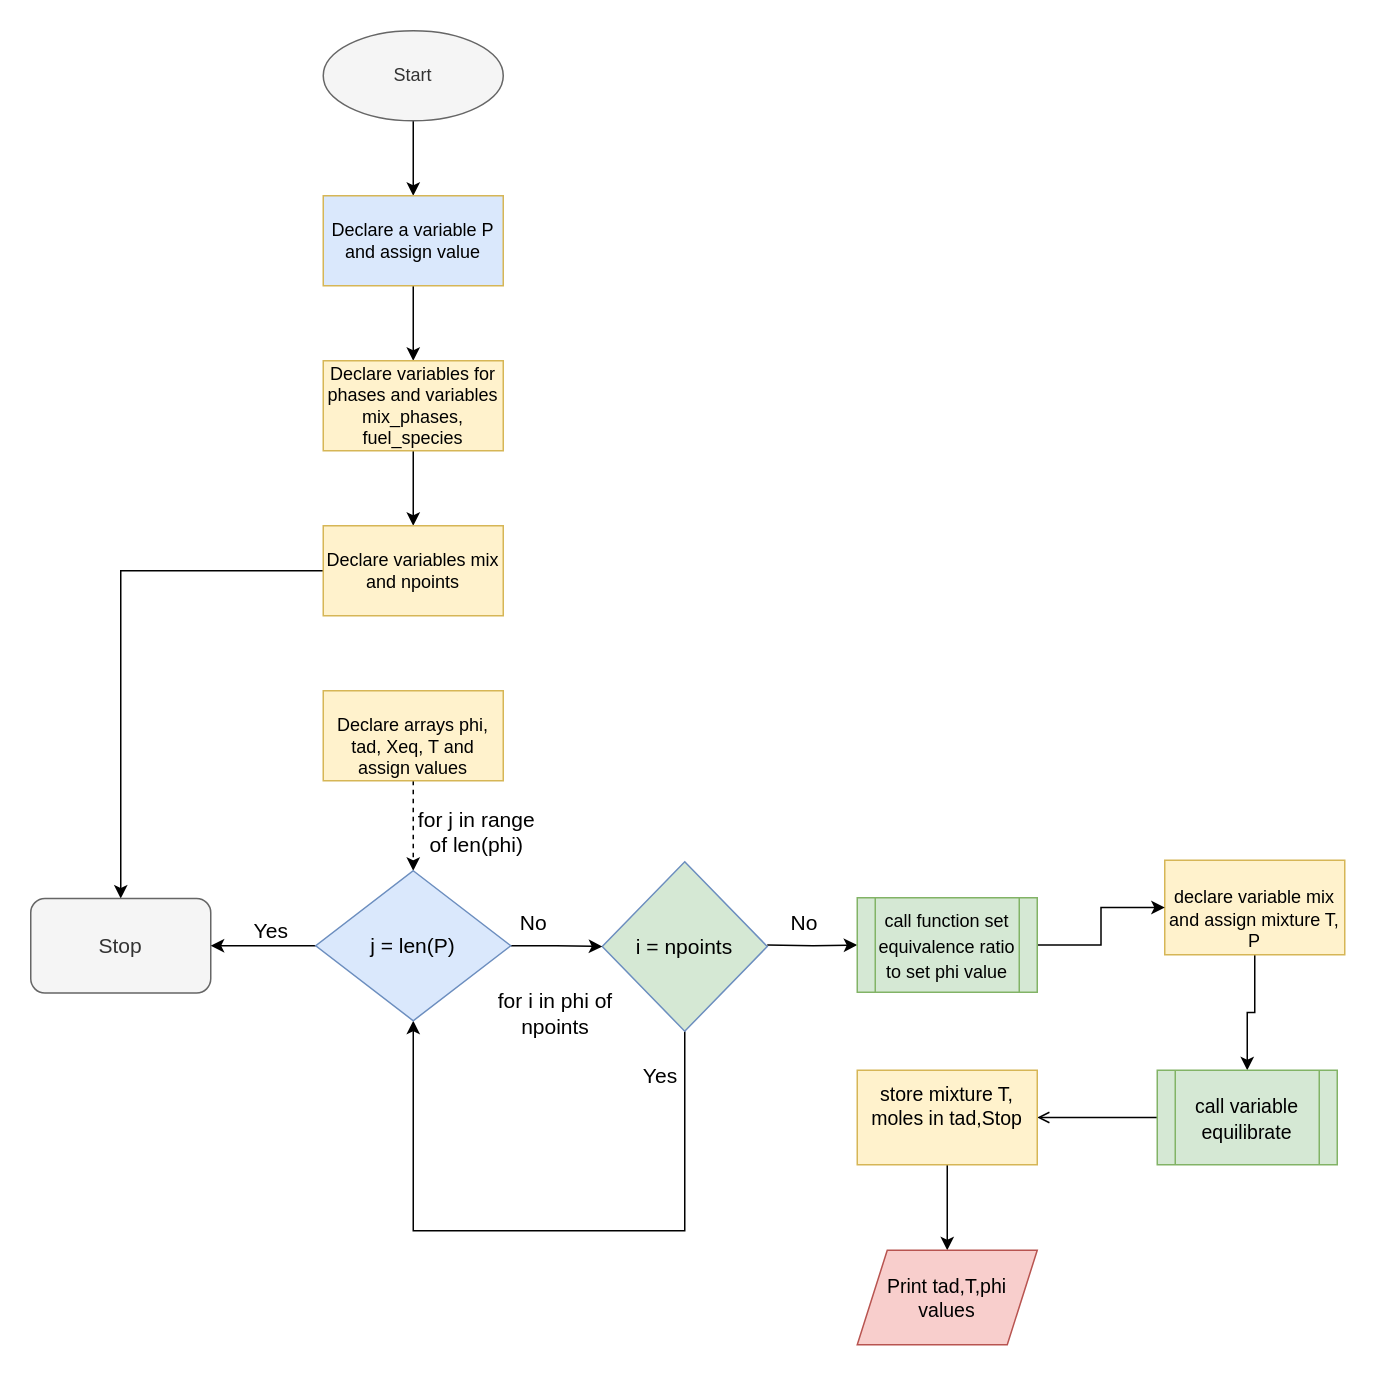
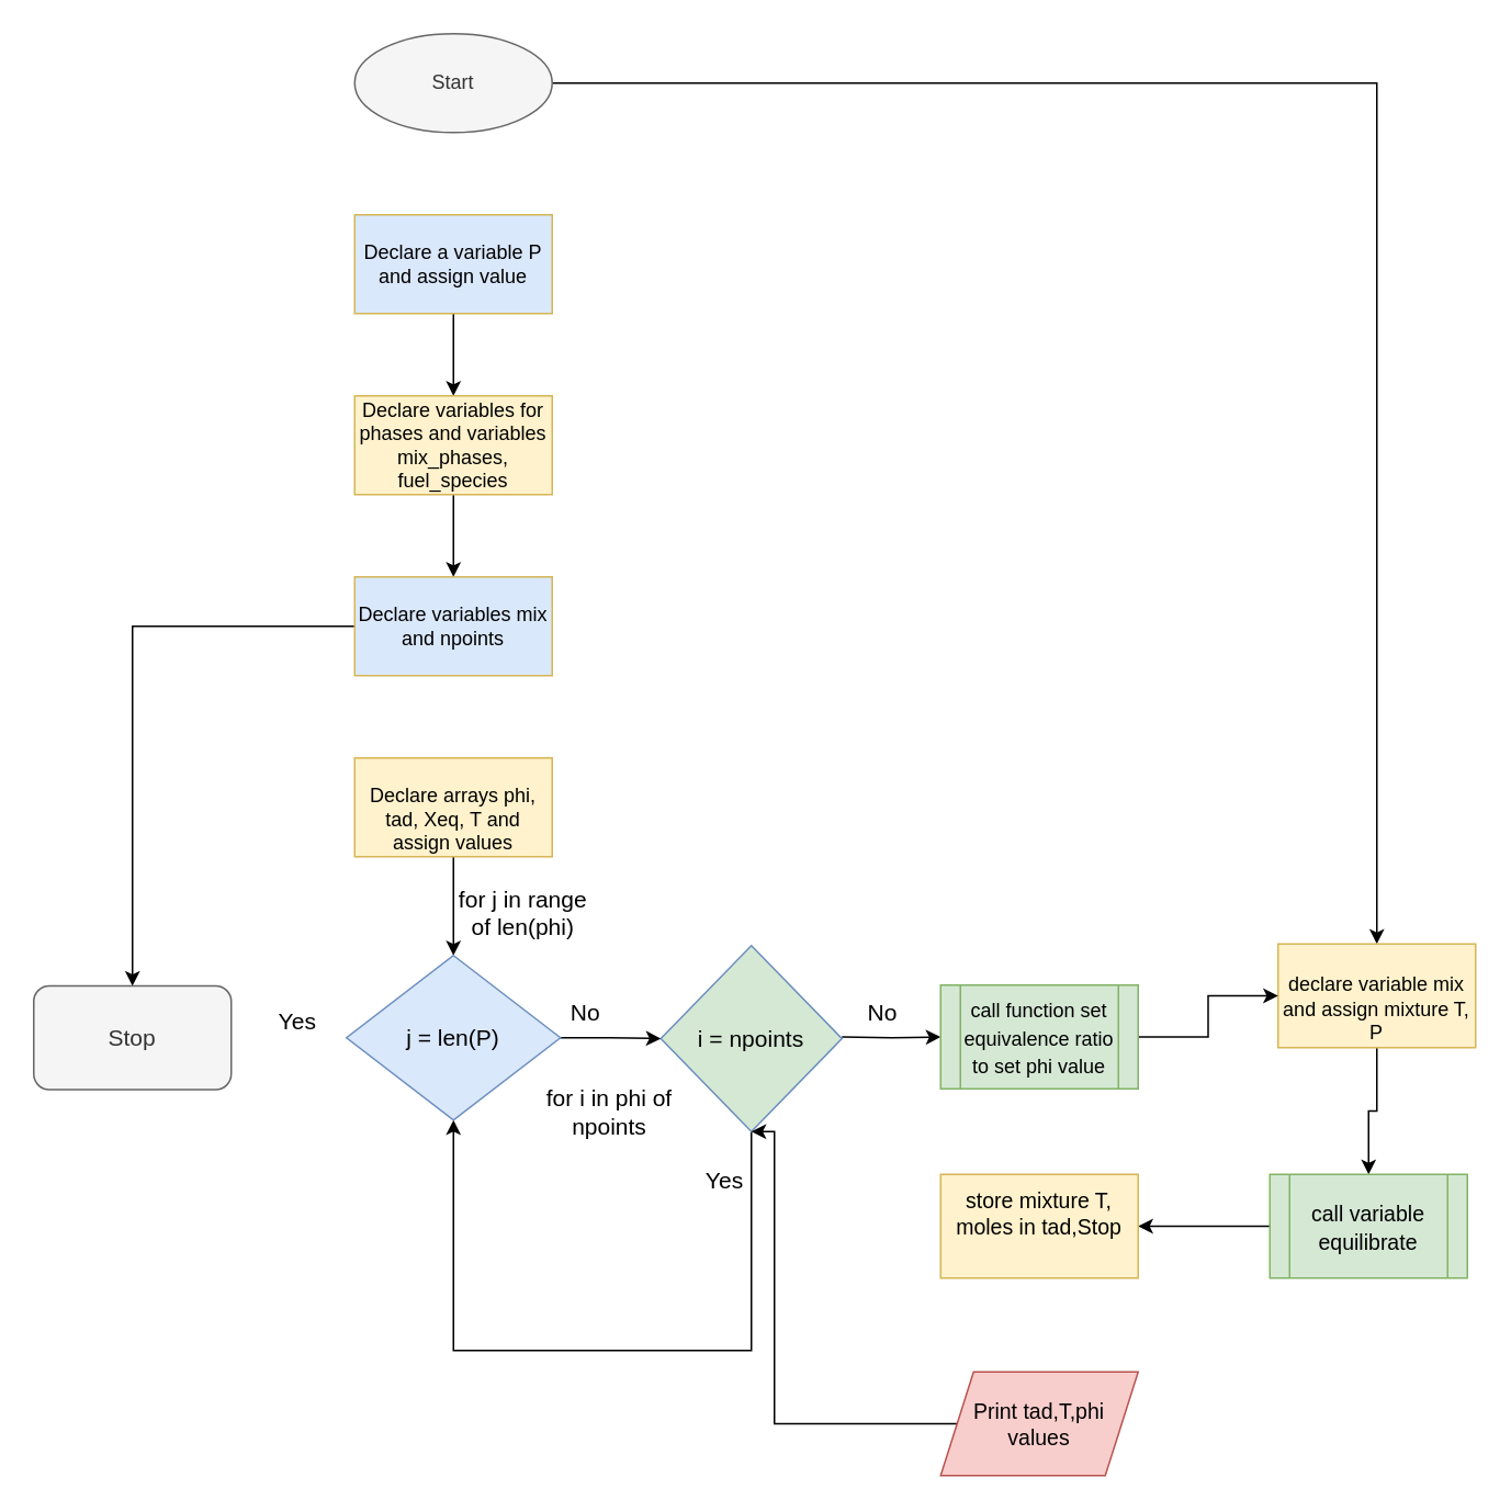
  <mxCell id="0" />
  <mxCell id="1" parent="0" />
- <mxCell id="2" value="" style="edgeStyle=orthogonalEdgeStyle;rounded=0;orthogonalLoop=1;jettySize=auto;html=1;" parent="1" source="3" target="5" edge="1"><mxGeometry relative="1" as="geometry" /></mxCell>
+ <mxCell id="2" value="" style="edgeStyle=orthogonalEdgeStyle;rounded=0;orthogonalLoop=1;jettySize=auto;html=1;" parent="1" source="3" target="17" edge="1"><mxGeometry relative="1" as="geometry" /></mxCell>
  <mxCell id="3" value="Start" style="ellipse;whiteSpace=wrap;html=1;fillColor=#f5f5f5;strokeColor=#666666;fontColor=#333333;" parent="1" vertex="1"><mxGeometry x="215" y="20" width="120" height="60" as="geometry" /></mxCell>
  <mxCell id="4" value="" style="edgeStyle=orthogonalEdgeStyle;rounded=0;orthogonalLoop=1;jettySize=auto;html=1;" parent="1" source="5" target="7" edge="1"><mxGeometry relative="1" as="geometry" /></mxCell>
  <mxCell id="5" value="&lt;div&gt;Declare a variable P and assign value&lt;br&gt;&lt;/div&gt;" style="rounded=0;whiteSpace=wrap;html=1;fillColor=#dae8fc;strokeColor=#d6b656;" parent="1" vertex="1"><mxGeometry x="215" y="130" width="120" height="60" as="geometry" /></mxCell>
  <mxCell id="6" value="" style="edgeStyle=orthogonalEdgeStyle;rounded=0;orthogonalLoop=1;jettySize=auto;html=1;" parent="1" source="7" target="9" edge="1"><mxGeometry relative="1" as="geometry" /></mxCell>
  <mxCell id="7" value="&lt;div&gt;Declare variables for phases and variables&lt;/div&gt;&lt;div&gt;mix_phases, fuel_species &lt;br&gt;&lt;/div&gt;" style="whiteSpace=wrap;html=1;rounded=0;fillColor=#fff2cc;strokeColor=#d6b656;" parent="1" vertex="1"><mxGeometry x="215" y="240" width="120" height="60" as="geometry" /></mxCell>
  <mxCell id="8" value="" style="edgeStyle=orthogonalEdgeStyle;rounded=0;orthogonalLoop=1;jettySize=auto;html=1;" parent="1" source="9" target="23" edge="1"><mxGeometry relative="1" as="geometry" /></mxCell>
- <mxCell id="9" value="Declare variables mix and npoints" style="whiteSpace=wrap;html=1;rounded=0;fillColor=#fff2cc;strokeColor=#d6b656;" parent="1" vertex="1"><mxGeometry x="215" y="350" width="120" height="60" as="geometry" /></mxCell>
- <mxCell id="10" value="" style="edgeStyle=orthogonalEdgeStyle;rounded=0;orthogonalLoop=1;jettySize=auto;html=1;dashed=1;" parent="1" source="11" target="31" edge="1"><mxGeometry relative="1" as="geometry" /></mxCell>
+ <mxCell id="9" value="Declare variables mix and npoints" style="whiteSpace=wrap;html=1;rounded=0;fillColor=#dae8fc;strokeColor=#d6b656;" parent="1" vertex="1"><mxGeometry x="215" y="350" width="120" height="60" as="geometry" /></mxCell>
+ <mxCell id="10" value="" style="edgeStyle=orthogonalEdgeStyle;rounded=0;orthogonalLoop=1;jettySize=auto;html=1;" parent="1" source="11" target="31" edge="1"><mxGeometry relative="1" as="geometry" /></mxCell>
  <mxCell id="11" value="&lt;br&gt;Declare arrays phi, tad, Xeq, T and assign values" style="whiteSpace=wrap;html=1;rounded=0;fillColor=#fff2cc;strokeColor=#d6b656;" parent="1" vertex="1"><mxGeometry x="215" y="460" width="120" height="60" as="geometry" /></mxCell>
  <mxCell id="12" value="" style="edgeStyle=orthogonalEdgeStyle;rounded=0;orthogonalLoop=1;jettySize=auto;html=1;fontSize=14;" parent="1" target="21" edge="1"><mxGeometry relative="1" as="geometry"><mxPoint x="511" y="629.5" as="sourcePoint" /></mxGeometry></mxCell>
  <mxCell id="13" style="edgeStyle=orthogonalEdgeStyle;rounded=0;orthogonalLoop=1;jettySize=auto;html=1;fontSize=14;entryX=0.5;entryY=1;entryDx=0;entryDy=0;" parent="1" source="14" target="31" edge="1"><mxGeometry relative="1" as="geometry"><mxPoint x="280" y="770" as="targetPoint" /><Array as="points"><mxPoint x="456" y="820" /><mxPoint x="275" y="820" /></Array></mxGeometry></mxCell>
  <mxCell id="14" value="&#10;&lt;br style=&quot;font-size: 14px;&quot;&gt;&lt;div style=&quot;font-size: 14px;&quot;&gt;i = npoints&lt;/div&gt;&#10;&#10;" style="rhombus;whiteSpace=wrap;html=1;rounded=0;fontSize=14;fillColor=#d5e8d4;strokeColor=#6c8ebf;" parent="1" vertex="1"><mxGeometry x="401" y="574" width="110" height="113" as="geometry" /></mxCell>
  <mxCell id="15" value="for j in range of len(phi)" style="text;html=1;strokeColor=none;fillColor=none;align=center;verticalAlign=middle;whiteSpace=wrap;rounded=0;fontSize=14;" parent="1" vertex="1"><mxGeometry x="270" y="534" width="95" height="40" as="geometry" /></mxCell>
  <mxCell id="16" value="" style="edgeStyle=orthogonalEdgeStyle;rounded=0;orthogonalLoop=1;jettySize=auto;html=1;fontSize=14;" parent="1" source="17" target="19" edge="1"><mxGeometry relative="1" as="geometry" /></mxCell>
  <mxCell id="17" value="&lt;br&gt;declare variable mix and assign mixture T, P &lt;br&gt;" style="whiteSpace=wrap;html=1;rounded=0;fillColor=#fff2cc;strokeColor=#d6b656;" parent="1" vertex="1"><mxGeometry x="776" y="573" width="120" height="63" as="geometry" /></mxCell>
- <mxCell id="18" value="" style="edgeStyle=orthogonalEdgeStyle;rounded=0;orthogonalLoop=1;jettySize=auto;html=1;fontSize=14;endArrow=open;" parent="1" source="19" target="26" edge="1"><mxGeometry relative="1" as="geometry" /></mxCell>
+ <mxCell id="18" value="" style="edgeStyle=orthogonalEdgeStyle;rounded=0;orthogonalLoop=1;jettySize=auto;html=1;fontSize=14;" parent="1" source="19" target="26" edge="1"><mxGeometry relative="1" as="geometry" /></mxCell>
  <mxCell id="19" value="&lt;font style=&quot;font-size: 13px&quot;&gt;call variable equilibrate &lt;/font&gt;" style="shape=process;whiteSpace=wrap;html=1;backgroundOutline=1;fontSize=14;fillColor=#d5e8d4;strokeColor=#82b366;" parent="1" vertex="1"><mxGeometry x="771" y="713" width="120" height="63" as="geometry" /></mxCell>
  <mxCell id="20" value="" style="edgeStyle=orthogonalEdgeStyle;rounded=0;orthogonalLoop=1;jettySize=auto;html=1;" parent="1" source="21" target="17" edge="1"><mxGeometry relative="1" as="geometry" /></mxCell>
  <mxCell id="21" value="&lt;font style=&quot;font-size: 12px&quot;&gt;call function set equivalence ratio to set phi value&lt;/font&gt;" style="shape=process;whiteSpace=wrap;html=1;backgroundOutline=1;fontSize=14;fillColor=#d5e8d4;strokeColor=#82b366;" parent="1" vertex="1"><mxGeometry x="571" y="598" width="120" height="63" as="geometry" /></mxCell>
  <mxCell id="22" value="No" style="text;html=1;strokeColor=none;fillColor=none;align=center;verticalAlign=middle;whiteSpace=wrap;rounded=0;fontSize=14;" parent="1" vertex="1"><mxGeometry x="516" y="603" width="40" height="23" as="geometry" /></mxCell>
  <mxCell id="23" value="Stop" style="rounded=1;whiteSpace=wrap;html=1;fontSize=14;fillColor=#f5f5f5;strokeColor=#666666;fontColor=#333333;" parent="1" vertex="1"><mxGeometry x="20" y="598.5" width="120" height="63" as="geometry" /></mxCell>
  <mxCell id="24" value="Yes" style="text;html=1;align=center;verticalAlign=middle;resizable=0;points=[];autosize=1;strokeColor=none;fontSize=14;" parent="1" vertex="1"><mxGeometry x="160" y="610" width="40" height="20" as="geometry" /></mxCell>
- <mxCell id="25" value="" style="edgeStyle=orthogonalEdgeStyle;rounded=0;orthogonalLoop=1;jettySize=auto;html=1;fontSize=13;" parent="1" source="26" target="28" edge="1"><mxGeometry relative="1" as="geometry" /></mxCell>
  <mxCell id="26" value="&#10;store mixture T, moles in tad,Stop&#10;&#10;" style="whiteSpace=wrap;html=1;fontSize=13;fillColor=#fff2cc;strokeColor=#d6b656;" parent="1" vertex="1"><mxGeometry x="571" y="713" width="120" height="63" as="geometry" /></mxCell>
+ <mxCell id="27" style="edgeStyle=orthogonalEdgeStyle;rounded=0;orthogonalLoop=1;jettySize=auto;html=1;entryX=0.5;entryY=1;entryDx=0;entryDy=0;fontSize=14;" parent="1" source="28" target="14" edge="1"><mxGeometry relative="1" as="geometry"><Array as="points"><mxPoint x="470" y="865" /><mxPoint x="470" y="687" /></Array></mxGeometry></mxCell>
  <mxCell id="28" value="&lt;div&gt;Print tad,T,phi &lt;br&gt;&lt;/div&gt;&lt;div&gt;values&lt;br&gt;&lt;/div&gt;" style="shape=parallelogram;perimeter=parallelogramPerimeter;whiteSpace=wrap;html=1;fixedSize=1;fontSize=13;fillColor=#f8cecc;strokeColor=#b85450;" parent="1" vertex="1"><mxGeometry x="571" y="833" width="120" height="63" as="geometry" /></mxCell>
- <mxCell id="29" value="" style="edgeStyle=orthogonalEdgeStyle;rounded=0;orthogonalLoop=1;jettySize=auto;html=1;fontSize=13;" parent="1" source="31" target="23" edge="1"><mxGeometry relative="1" as="geometry" /></mxCell>
  <mxCell id="30" value="" style="edgeStyle=orthogonalEdgeStyle;rounded=0;orthogonalLoop=1;jettySize=auto;html=1;fontSize=13;" parent="1" source="31" target="14" edge="1"><mxGeometry relative="1" as="geometry" /></mxCell>
  <mxCell id="31" value="j = len(P)" style="rhombus;whiteSpace=wrap;html=1;rounded=0;fontSize=14;fillColor=#dae8fc;strokeColor=#6c8ebf;" parent="1" vertex="1"><mxGeometry x="210" y="580" width="130" height="100" as="geometry" /></mxCell>
  <mxCell id="32" value="No" style="text;html=1;align=center;verticalAlign=middle;resizable=0;points=[];autosize=1;strokeColor=none;fontSize=14;" parent="1" vertex="1"><mxGeometry x="340" y="604.5" width="30" height="20" as="geometry" /></mxCell>
  <mxCell id="33" value="Yes" style="text;html=1;strokeColor=none;fillColor=none;align=center;verticalAlign=middle;whiteSpace=wrap;rounded=0;fontSize=14;" parent="1" vertex="1"><mxGeometry x="420" y="700" width="40" height="33" as="geometry" /></mxCell>
  <mxCell id="34" value="for i in phi of npoints" style="text;html=1;strokeColor=none;fillColor=none;align=center;verticalAlign=middle;whiteSpace=wrap;rounded=0;fontSize=14;" parent="1" vertex="1"><mxGeometry x="320" y="650" width="100" height="50" as="geometry" /></mxCell>
